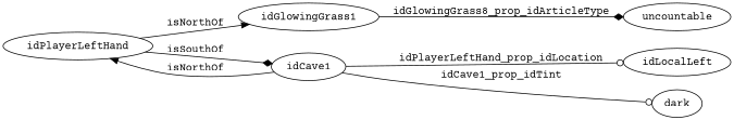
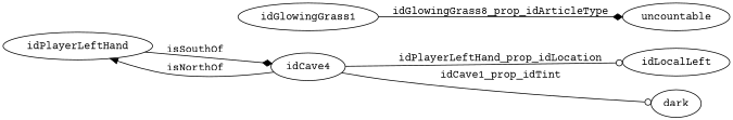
  strict digraph {
    fontname="Courier Prime"
    rankdir=LR
    node [fontname="Courier Prime"]
    edge [arrowhead=normal edge_type=relationship fontname="Courier Prime"]
    idPlayerLeftHand [node_type=entity_node root=root]
    idGlowingGrass1
-   idCave1
+   idCave1 [label=idCave4]
    uncountable
    idLocalLeft
    dark
-   idPlayerLeftHand -> idGlowingGrass1 [label=isNorthOf]
    idPlayerLeftHand -> idCave1 [arrowhead=diamond label=isSouthOf]
    idGlowingGrass1 -> uncountable [arrowhead=diamond edge_type=property label=idGlowingGrass8_prop_idArticleType]
    idCave1 -> idPlayerLeftHand [label=isNorthOf]
    idCave1 -> idLocalLeft [arrowhead=odot edge_type=property label=idPlayerLeftHand_prop_idLocation]
    idCave1 -> dark [arrowhead=odot edge_type=property label=idCave1_prop_idTint]
  }
